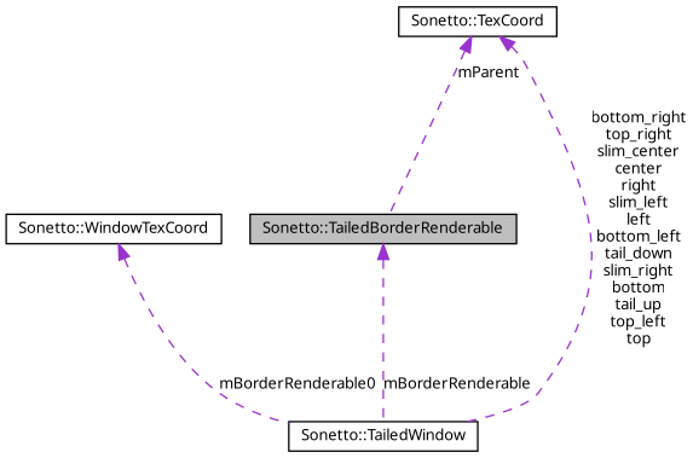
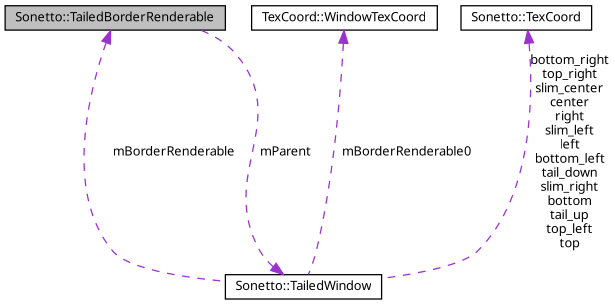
  digraph {
    fontname="Noto Sans"
    node [color=black fontname="Noto Sans" fontsize=10 shape=record]
    edge [color=darkorchid3 dir=back fontname="Noto Sans" fontsize=10 labelfontname="FreeSans.ttf" labelfontsize=10 style=dashed]
    n1 [fillcolor=grey75 fontcolor=black height=0.2 label="Sonetto::TailedBorderRenderable" style=filled width=0.4]
    n2 [height=0.2 label="Sonetto::TailedWindow" width=0.4]
-   n3 [height=0.2 label="Sonetto::WindowTexCoord" width=0.4]
+   n3 [height=0.2 label="TexCoord::WindowTexCoord" width=0.4]
    n4 [height=0.2 label="Sonetto::TexCoord" width=0.4]
    n1 -> n2 [label=mBorderRenderable]
-   n4 -> n1 [label=mParent]
+   n2 -> n1 [label=mParent]
    n3 -> n2 [label=mBorderRenderable0]
    n4 -> n2 [label="bottom_right\ntop_right\nslim_center\ncenter\nright\nslim_left\nleft\nbottom_left\ntail_down\nslim_right\nbottom\ntail_up\ntop_left\ntop"]
  }
